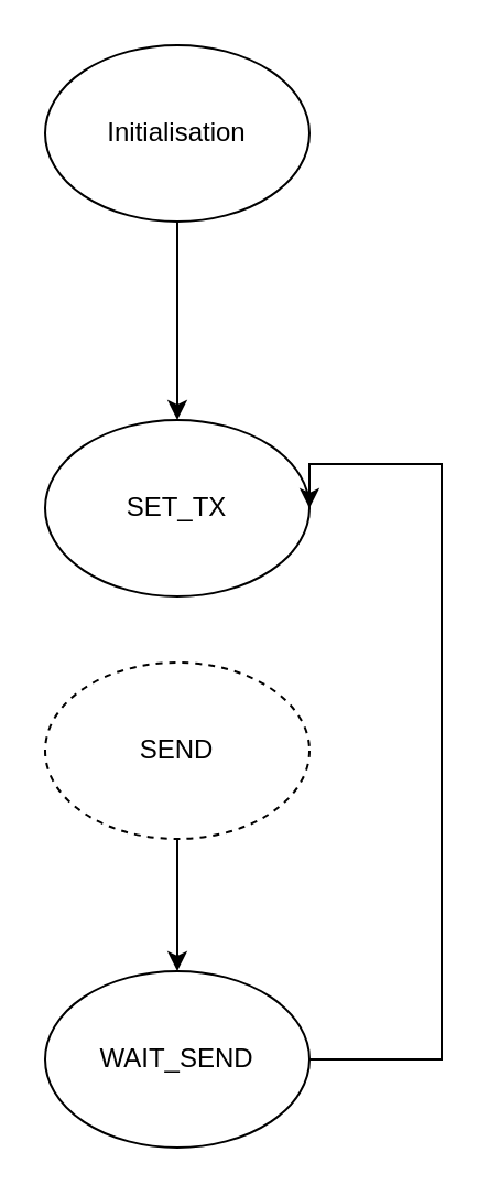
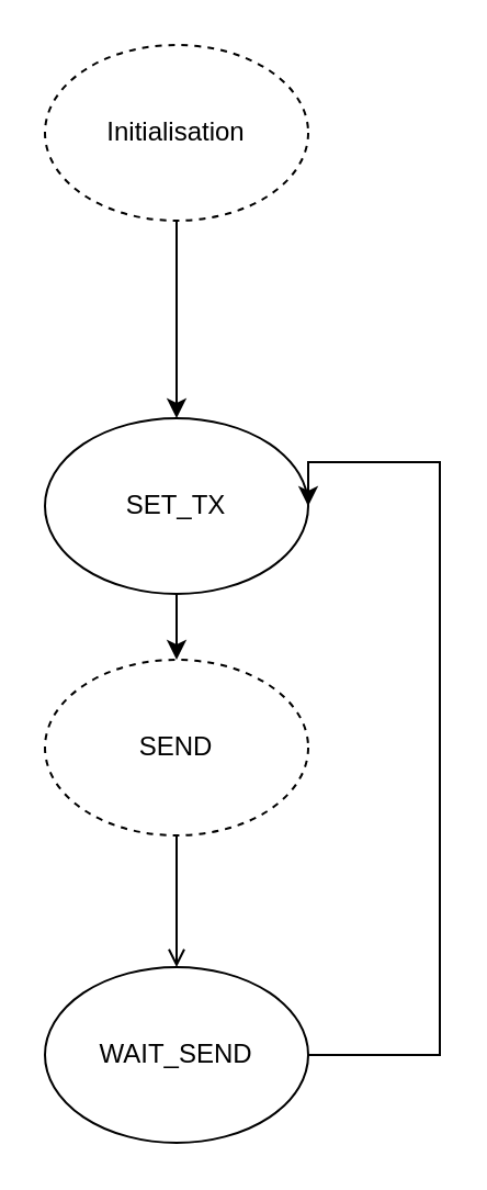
  <mxCell id="0" />
  <mxCell id="1" parent="0" />
  <mxCell id="2" style="edgeStyle=orthogonalEdgeStyle;rounded=0;orthogonalLoop=1;jettySize=auto;html=1;entryX=0.5;entryY=0;entryDx=0;entryDy=0;" edge="1" parent="1" source="3" target="5"><mxGeometry relative="1" as="geometry" /></mxCell>
- <mxCell id="3" value="Initialisation" style="ellipse;whiteSpace=wrap;html=1;" vertex="1" parent="1"><mxGeometry x="20" y="20" width="120" height="80" as="geometry" /></mxCell>
+ <mxCell id="3" value="Initialisation" style="ellipse;whiteSpace=wrap;html=1;dashed=1;" vertex="1" parent="1"><mxGeometry x="20" y="20" width="120" height="80" as="geometry" /></mxCell>
+ <mxCell id="4" style="edgeStyle=orthogonalEdgeStyle;rounded=0;orthogonalLoop=1;jettySize=auto;html=1;entryX=0.5;entryY=0;entryDx=0;entryDy=0;" edge="1" parent="1" source="5" target="8"><mxGeometry relative="1" as="geometry" /></mxCell>
  <mxCell id="5" value="SET_TX" style="ellipse;whiteSpace=wrap;html=1;" vertex="1" parent="1"><mxGeometry x="20" y="190" width="120" height="80" as="geometry" /></mxCell>
  <mxCell id="6" style="edgeStyle=orthogonalEdgeStyle;rounded=0;orthogonalLoop=1;jettySize=auto;html=1;entryX=1;entryY=0.5;entryDx=0;entryDy=0;exitX=1;exitY=0.5;exitDx=0;exitDy=0;" edge="1" parent="1" source="9" target="5"><mxGeometry relative="1" as="geometry"><mxPoint x="200" y="430" as="sourcePoint" /><Array as="points"><mxPoint x="200" y="480" /><mxPoint x="200" y="210" /></Array></mxGeometry></mxCell>
- <mxCell id="7" style="edgeStyle=orthogonalEdgeStyle;rounded=0;orthogonalLoop=1;jettySize=auto;html=1;entryX=0.5;entryY=0;entryDx=0;entryDy=0;" edge="1" parent="1" source="8" target="9"><mxGeometry relative="1" as="geometry" /></mxCell>
+ <mxCell id="7" style="edgeStyle=orthogonalEdgeStyle;rounded=0;orthogonalLoop=1;jettySize=auto;html=1;entryX=0.5;entryY=0;entryDx=0;entryDy=0;endArrow=open;" edge="1" parent="1" source="8" target="9"><mxGeometry relative="1" as="geometry" /></mxCell>
  <mxCell id="8" value="SEND" style="ellipse;whiteSpace=wrap;html=1;dashed=1;" vertex="1" parent="1"><mxGeometry x="20" y="300" width="120" height="80" as="geometry" /></mxCell>
  <mxCell id="9" value="WAIT_SEND" style="ellipse;whiteSpace=wrap;html=1;" vertex="1" parent="1"><mxGeometry x="20" y="440" width="120" height="80" as="geometry" /></mxCell>
